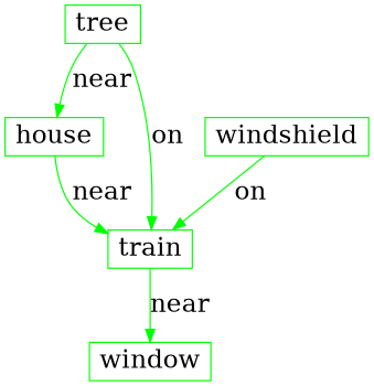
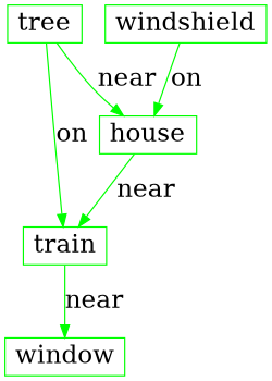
  digraph {
    rankdir=TB
    node [color=green fontsize=20 shape=rectangle]
    edge [color=green fontsize=20]
    house [height=0.1]
    train [height=0.1]
    window [height=0.1]
    tree [height=0.1]
    windshield [height=0.1]
    house -> train [label=near]
    train -> window [label=near]
    tree -> house [label=near]
    tree -> train [label=on]
-   windshield -> train [label=on]
+   windshield -> house [label=on]
  }
